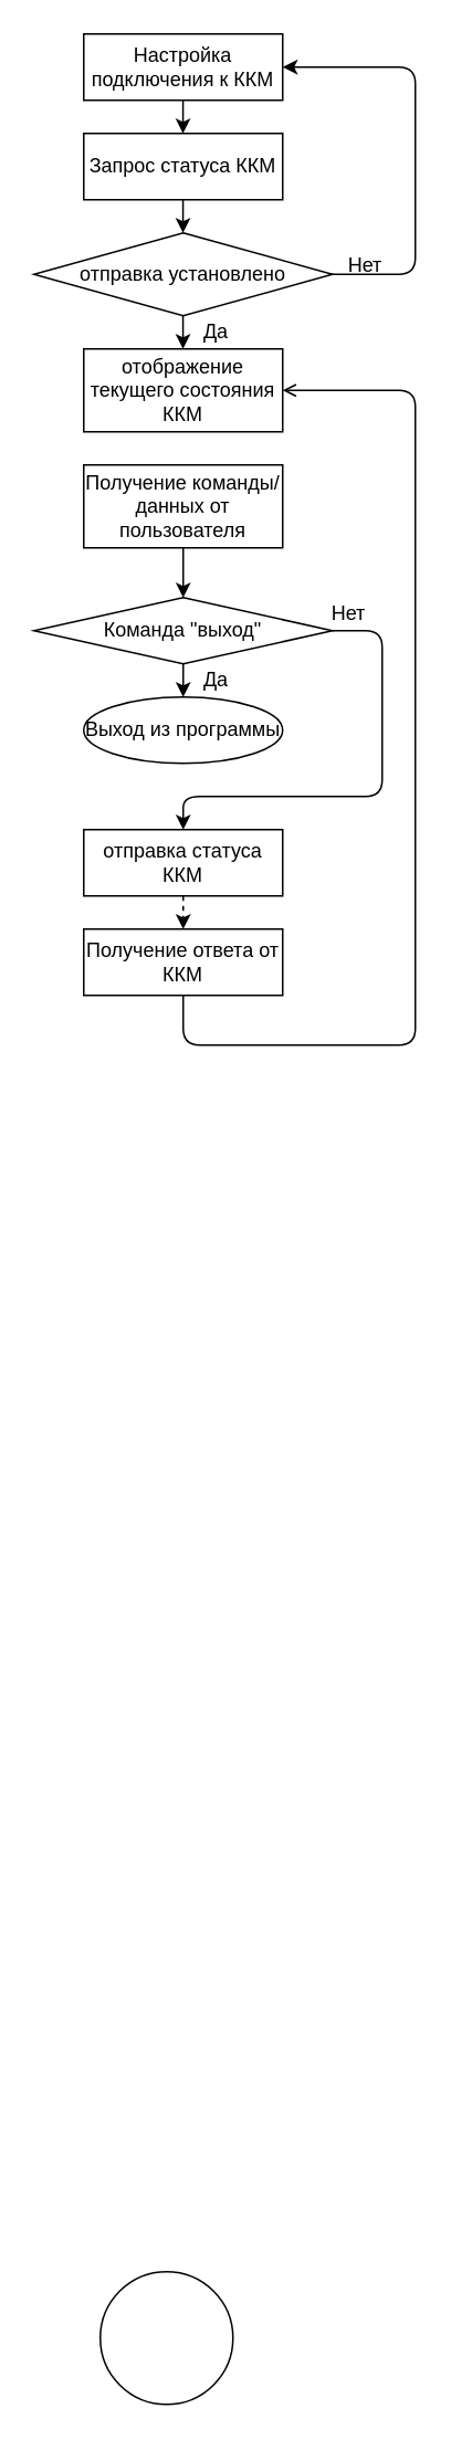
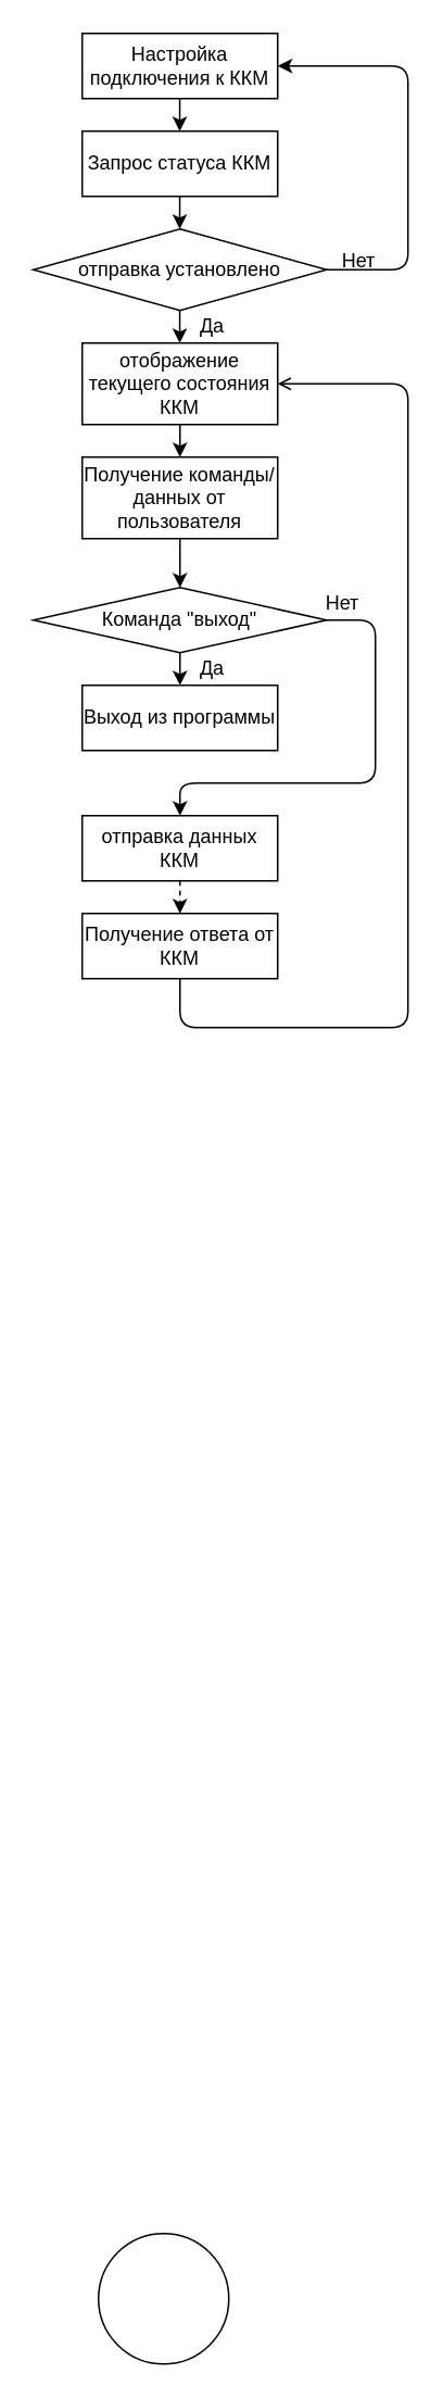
  <mxCell id="0" />
  <mxCell id="1" parent="0" />
  <mxCell id="2" value="" style="ellipse;whiteSpace=wrap;html=1;aspect=fixed;" vertex="1" parent="1"><mxGeometry x="60" y="1370" width="80" height="80" as="geometry" /></mxCell>
  <mxCell id="3" value="Настройка подключения к ККМ" style="rounded=0;whiteSpace=wrap;html=1;" vertex="1" parent="1"><mxGeometry x="50" y="20" width="120" height="40" as="geometry" /></mxCell>
  <mxCell id="4" value="Запрос статуса ККМ" style="rounded=0;whiteSpace=wrap;html=1;" vertex="1" parent="1"><mxGeometry x="50" y="80" width="120" height="40" as="geometry" /></mxCell>
  <mxCell id="5" value="отображение текущего состояния ККМ" style="rounded=0;whiteSpace=wrap;html=1;" vertex="1" parent="1"><mxGeometry x="50" y="210" width="120" height="50" as="geometry" /></mxCell>
  <mxCell id="6" value="Получение команды/данных от пользователя" style="rounded=0;whiteSpace=wrap;html=1;" vertex="1" parent="1"><mxGeometry x="50" y="280" width="120" height="50" as="geometry" /></mxCell>
- <mxCell id="7" value="отправка статуса ККМ" style="rounded=0;whiteSpace=wrap;html=1;" vertex="1" parent="1"><mxGeometry x="50" y="500" width="120" height="40" as="geometry" /></mxCell>
+ <mxCell id="7" value="отправка данных ККМ" style="rounded=0;whiteSpace=wrap;html=1;" vertex="1" parent="1"><mxGeometry x="50" y="500" width="120" height="40" as="geometry" /></mxCell>
  <mxCell id="8" value="отправка установлено" style="rhombus;whiteSpace=wrap;html=1;" vertex="1" parent="1"><mxGeometry x="20" y="140" width="180" height="50" as="geometry" /></mxCell>
  <mxCell id="9" value="Получение ответа от ККМ" style="rounded=0;whiteSpace=wrap;html=1;" vertex="1" parent="1"><mxGeometry x="50" y="560" width="120" height="40" as="geometry" /></mxCell>
  <mxCell id="10" value="" style="endArrow=classic;html=1;exitX=0.5;exitY=1;exitDx=0;exitDy=0;entryX=0.5;entryY=0;entryDx=0;entryDy=0;" edge="1" parent="1"><mxGeometry width="50" height="50" relative="1" as="geometry"><mxPoint x="109.88" y="60" as="sourcePoint" /><mxPoint x="109.88" y="80" as="targetPoint" /></mxGeometry></mxCell>
  <mxCell id="11" value="" style="endArrow=classic;html=1;exitX=0.5;exitY=1;exitDx=0;exitDy=0;entryX=0.5;entryY=0;entryDx=0;entryDy=0;" edge="1" parent="1"><mxGeometry width="50" height="50" relative="1" as="geometry"><mxPoint x="109.88" y="120" as="sourcePoint" /><mxPoint x="109.88" y="140" as="targetPoint" /></mxGeometry></mxCell>
  <mxCell id="12" value="" style="endArrow=classic;html=1;exitX=0.5;exitY=1;exitDx=0;exitDy=0;entryX=0.5;entryY=0;entryDx=0;entryDy=0;" edge="1" parent="1"><mxGeometry width="50" height="50" relative="1" as="geometry"><mxPoint x="109.88" y="190" as="sourcePoint" /><mxPoint x="109.88" y="210" as="targetPoint" /></mxGeometry></mxCell>
  <mxCell id="13" value="" style="endArrow=classic;html=1;exitX=0.995;exitY=0.5;exitDx=0;exitDy=0;exitPerimeter=0;entryX=1;entryY=0.5;entryDx=0;entryDy=0;" edge="1" parent="1" source="8" target="3"><mxGeometry width="50" height="50" relative="1" as="geometry"><mxPoint x="205" y="165" as="sourcePoint" /><mxPoint x="250" y="40" as="targetPoint" /><Array as="points"><mxPoint x="250" y="165" /><mxPoint x="250" y="40" /></Array></mxGeometry></mxCell>
+ <mxCell id="14" value="" style="endArrow=classic;html=1;exitX=0.5;exitY=1;exitDx=0;exitDy=0;entryX=0.5;entryY=0;entryDx=0;entryDy=0;" edge="1" parent="1" source="5" target="6"><mxGeometry width="50" height="50" relative="1" as="geometry"><mxPoint x="40" y="290" as="sourcePoint" /><mxPoint x="-230" y="190" as="targetPoint" /></mxGeometry></mxCell>
  <mxCell id="15" value="" style="endArrow=classic;html=1;exitX=0.5;exitY=1;exitDx=0;exitDy=0;entryX=0.5;entryY=0;entryDx=0;entryDy=0;" edge="1" parent="1" source="6" target="17"><mxGeometry width="50" height="50" relative="1" as="geometry"><mxPoint x="160" y="350" as="sourcePoint" /><mxPoint x="80" y="350" as="targetPoint" /></mxGeometry></mxCell>
  <mxCell id="16" value="" style="endArrow=classic;html=1;exitX=0.5;exitY=1;exitDx=0;exitDy=0;entryX=0.5;entryY=0;entryDx=0;entryDy=0;dashed=1;" edge="1" parent="1" source="7" target="9"><mxGeometry width="50" height="50" relative="1" as="geometry"><mxPoint x="160" y="500" as="sourcePoint" /><mxPoint x="210" y="450" as="targetPoint" /></mxGeometry></mxCell>
  <mxCell id="17" value="Команда &quot;выход&quot;" style="rhombus;whiteSpace=wrap;html=1;" vertex="1" parent="1"><mxGeometry x="20" y="360" width="180" height="40" as="geometry" /></mxCell>
- <mxCell id="18" value="Выход из программы" style="ellipse;whiteSpace=wrap;html=1;" vertex="1" parent="1"><mxGeometry x="50" y="420" width="120" height="40" as="geometry" /></mxCell>
+ <mxCell id="18" value="Выход из программы" style="whiteSpace=wrap;html=1;rounded=0;" vertex="1" parent="1"><mxGeometry x="50" y="420" width="120" height="40" as="geometry" /></mxCell>
  <mxCell id="19" value="" style="endArrow=classic;html=1;exitX=0.5;exitY=1;exitDx=0;exitDy=0;entryX=0.5;entryY=0;entryDx=0;entryDy=0;" edge="1" parent="1" source="17" target="18"><mxGeometry width="50" height="50" relative="1" as="geometry"><mxPoint x="50" y="480" as="sourcePoint" /><mxPoint x="100" y="430" as="targetPoint" /></mxGeometry></mxCell>
  <mxCell id="20" value="" style="endArrow=classic;html=1;exitX=1;exitY=0.5;exitDx=0;exitDy=0;entryX=0.5;entryY=0;entryDx=0;entryDy=0;" edge="1" parent="1" source="17" target="7"><mxGeometry width="50" height="50" relative="1" as="geometry"><mxPoint x="210" y="390" as="sourcePoint" /><mxPoint x="230" y="490" as="targetPoint" /><Array as="points"><mxPoint x="230" y="380" /><mxPoint x="230" y="480" /><mxPoint x="110" y="480" /></Array></mxGeometry></mxCell>
  <mxCell id="21" value="" style="endArrow=open;html=1;exitX=0.5;exitY=1;exitDx=0;exitDy=0;entryX=1;entryY=0.5;entryDx=0;entryDy=0;" edge="1" parent="1" source="9" target="5"><mxGeometry width="50" height="50" relative="1" as="geometry"><mxPoint x="160" y="660" as="sourcePoint" /><mxPoint x="250" y="230" as="targetPoint" /><Array as="points"><mxPoint x="110" y="630" /><mxPoint x="250" y="630" /><mxPoint x="250" y="235" /></Array></mxGeometry></mxCell>
  <mxCell id="22" value="Нет" style="text;html=1;strokeColor=none;fillColor=none;align=center;verticalAlign=middle;whiteSpace=wrap;rounded=0;" vertex="1" parent="1"><mxGeometry x="200" y="150" width="40" height="20" as="geometry" /></mxCell>
  <mxCell id="23" value="Да" style="text;html=1;strokeColor=none;fillColor=none;align=center;verticalAlign=middle;whiteSpace=wrap;rounded=0;" vertex="1" parent="1"><mxGeometry x="110" y="190" width="40" height="20" as="geometry" /></mxCell>
  <mxCell id="24" value="Да" style="text;html=1;strokeColor=none;fillColor=none;align=center;verticalAlign=middle;whiteSpace=wrap;rounded=0;" vertex="1" parent="1"><mxGeometry x="110" y="400" width="40" height="20" as="geometry" /></mxCell>
  <mxCell id="25" value="Нет" style="text;html=1;strokeColor=none;fillColor=none;align=center;verticalAlign=middle;whiteSpace=wrap;rounded=0;" vertex="1" parent="1"><mxGeometry x="190" y="360" width="40" height="20" as="geometry" /></mxCell>
